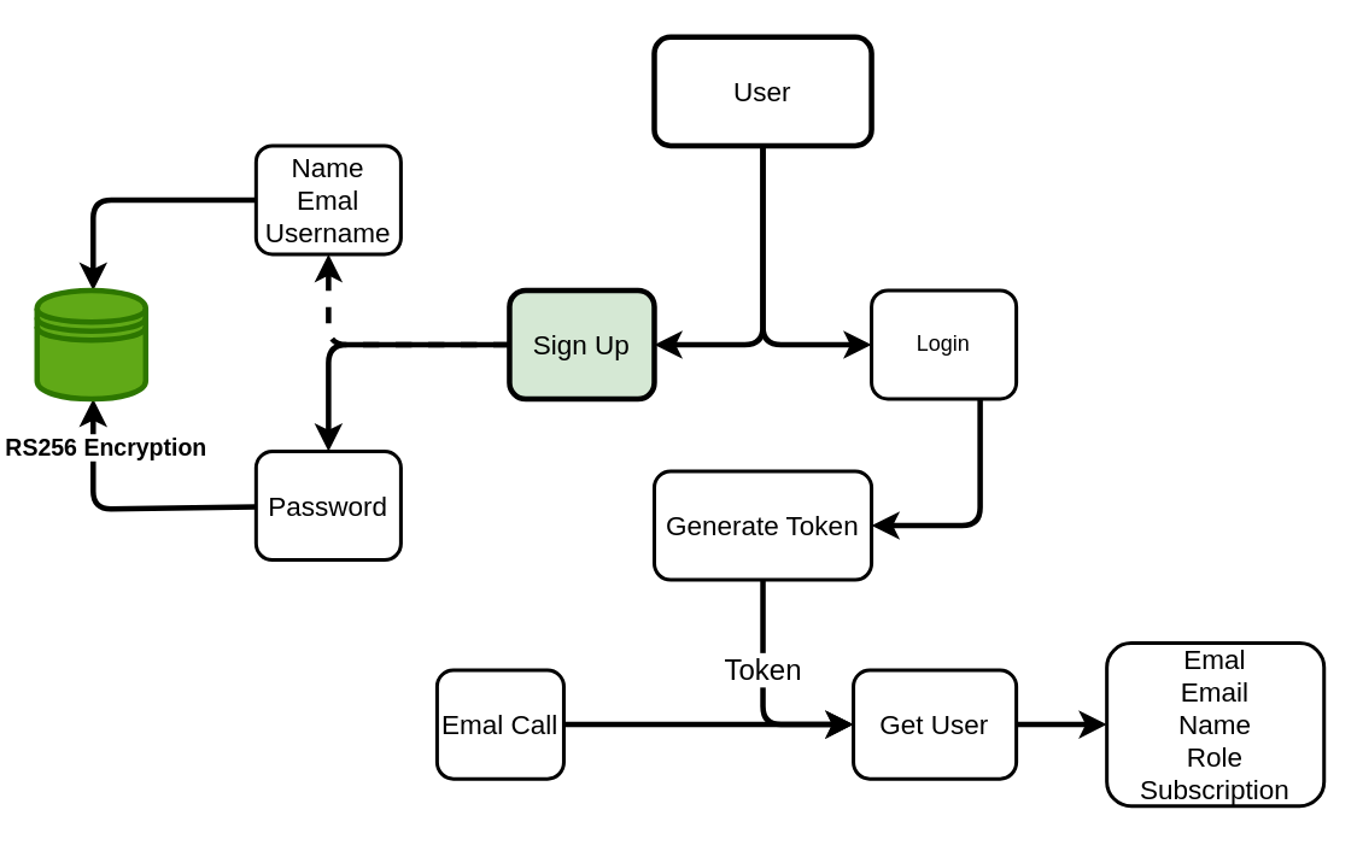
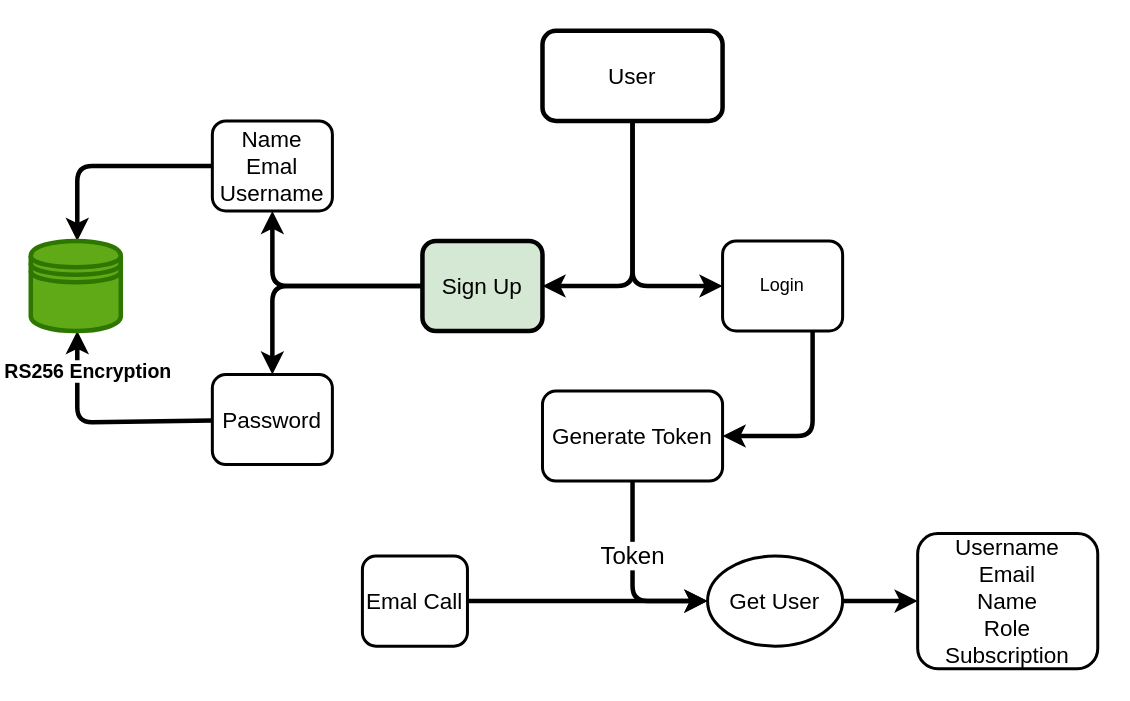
  <mxCell id="0" />
  <mxCell id="1" parent="0" />
  <mxCell id="2" value="" style="edgeStyle=none;html=1;strokeWidth=3;" parent="1" source="4" target="7" edge="1"><mxGeometry relative="1" as="geometry"><Array as="points"><mxPoint x="421" y="190" /></Array></mxGeometry></mxCell>
  <mxCell id="3" style="edgeStyle=none;html=1;exitX=0.5;exitY=1;exitDx=0;exitDy=0;shadow=0;strokeWidth=3;" parent="1" source="4" edge="1"><mxGeometry relative="1" as="geometry"><mxPoint x="481" y="190" as="targetPoint" /><Array as="points"><mxPoint x="421" y="190" /></Array></mxGeometry></mxCell>
  <mxCell id="4" value="&lt;font style=&quot;font-size: 15px;&quot;&gt;User&lt;/font&gt;" style="rounded=1;whiteSpace=wrap;html=1;strokeWidth=3;" parent="1" vertex="1"><mxGeometry x="361" y="20" width="120" height="60" as="geometry" /></mxCell>
- <mxCell id="5" value="" style="edgeStyle=none;html=1;strokeWidth=3;dashed=1;" parent="1" source="7" target="10" edge="1"><mxGeometry relative="1" as="geometry"><Array as="points"><mxPoint x="181" y="190" /></Array></mxGeometry></mxCell>
+ <mxCell id="5" value="" style="edgeStyle=none;html=1;strokeWidth=3;" parent="1" source="7" target="10" edge="1"><mxGeometry relative="1" as="geometry"><Array as="points"><mxPoint x="181" y="190" /></Array></mxGeometry></mxCell>
  <mxCell id="6" value="" style="edgeStyle=none;html=1;strokeWidth=3;" parent="1" source="7" target="12" edge="1"><mxGeometry relative="1" as="geometry"><Array as="points"><mxPoint x="181" y="190" /></Array></mxGeometry></mxCell>
  <mxCell id="7" value="&lt;font style=&quot;font-size: 15px;&quot;&gt;Sign Up&lt;/font&gt;" style="whiteSpace=wrap;html=1;rounded=1;strokeWidth=3;fillColor=#d5e8d4;" parent="1" vertex="1"><mxGeometry x="281" y="160" width="80" height="60" as="geometry" /></mxCell>
  <mxCell id="8" style="edgeStyle=none;html=1;entryX=1;entryY=0.5;entryDx=0;entryDy=0;strokeWidth=3;" parent="1" target="15" edge="1"><mxGeometry relative="1" as="geometry"><mxPoint x="421" y="310" as="targetPoint" /><mxPoint x="541" y="220" as="sourcePoint" /><Array as="points"><mxPoint x="541" y="290" /></Array></mxGeometry></mxCell>
  <mxCell id="9" style="edgeStyle=none;html=1;entryX=0.5;entryY=0;entryDx=0;entryDy=0;strokeWidth=3;" parent="1" source="10" edge="1"><mxGeometry relative="1" as="geometry"><Array as="points"><mxPoint x="51" y="110" /></Array><mxPoint x="51" y="160" as="targetPoint" /></mxGeometry></mxCell>
  <mxCell id="10" value="&lt;font style=&quot;font-size: 15px;&quot;&gt;Name&lt;br&gt;Emal&lt;br&gt;Username&lt;/font&gt;" style="whiteSpace=wrap;html=1;rounded=1;strokeWidth=2;" parent="1" vertex="1"><mxGeometry x="141" y="80" width="80" height="60" as="geometry" /></mxCell>
  <mxCell id="11" value="&lt;b&gt;&lt;font style=&quot;font-size: 13px;&quot;&gt;RS256 Encryption&lt;/font&gt;&lt;/b&gt;" style="edgeStyle=none;html=1;entryX=0.5;entryY=1;entryDx=0;entryDy=0;strokeWidth=3;" parent="1" source="12" edge="1"><mxGeometry x="0.642" y="-7" relative="1" as="geometry"><Array as="points"><mxPoint x="51" y="281" /></Array><mxPoint as="offset" /><mxPoint x="51" y="220" as="targetPoint" /></mxGeometry></mxCell>
  <mxCell id="12" value="&lt;font style=&quot;font-size: 15px;&quot;&gt;Password&lt;/font&gt;" style="whiteSpace=wrap;html=1;rounded=1;strokeWidth=2;" parent="1" vertex="1"><mxGeometry x="141" y="249" width="80" height="60" as="geometry" /></mxCell>
  <mxCell id="13" value="" style="shape=datastore;whiteSpace=wrap;html=1;fillColor=#60a917;fontColor=#ffffff;strokeColor=#2D7600;strokeWidth=3;" parent="1" vertex="1"><mxGeometry x="20" y="160" width="60" height="60" as="geometry" /></mxCell>
  <mxCell id="14" value="&lt;font style=&quot;font-size: 16px;&quot;&gt;Token&lt;/font&gt;" style="edgeStyle=none;html=1;strokeWidth=3;" parent="1" source="15" target="21" edge="1"><mxGeometry x="-0.231" relative="1" as="geometry"><Array as="points"><mxPoint x="421" y="400" /></Array><mxPoint as="offset" /></mxGeometry></mxCell>
  <mxCell id="15" value="&lt;font style=&quot;font-size: 15px;&quot;&gt;Generate Token&lt;/font&gt;" style="rounded=1;whiteSpace=wrap;html=1;strokeWidth=2;" parent="1" vertex="1"><mxGeometry x="361" y="260" width="120" height="60" as="geometry" /></mxCell>
  <mxCell id="16" value="Login" style="rounded=1;whiteSpace=wrap;html=1;strokeWidth=2;" parent="1" vertex="1"><mxGeometry x="481" y="160" width="80" height="60" as="geometry" /></mxCell>
  <mxCell id="17" style="edgeStyle=none;html=1;" parent="1" source="19" edge="1"><mxGeometry relative="1" as="geometry"><mxPoint x="311" y="430" as="targetPoint" /></mxGeometry></mxCell>
  <mxCell id="18" style="edgeStyle=none;html=1;exitX=1;exitY=0.5;exitDx=0;exitDy=0;entryX=0;entryY=0.5;entryDx=0;entryDy=0;strokeWidth=3;" parent="1" source="19" target="21" edge="1"><mxGeometry relative="1" as="geometry" /></mxCell>
  <mxCell id="19" value="&lt;font style=&quot;font-size: 15px;&quot;&gt;Emal Call&lt;/font&gt;" style="rounded=1;whiteSpace=wrap;html=1;strokeWidth=2;" parent="1" vertex="1"><mxGeometry x="241" y="370" width="70" height="60" as="geometry" /></mxCell>
  <mxCell id="20" value="" style="edgeStyle=none;html=1;strokeWidth=3;" parent="1" source="21" target="22" edge="1"><mxGeometry relative="1" as="geometry" /></mxCell>
- <mxCell id="21" value="&lt;font style=&quot;font-size: 15px;&quot;&gt;Get User&lt;/font&gt;" style="rounded=1;whiteSpace=wrap;html=1;strokeWidth=2;" parent="1" vertex="1"><mxGeometry x="471" y="370" width="90" height="60" as="geometry" /></mxCell>
- <mxCell id="22" value="&lt;font style=&quot;font-size: 15px;&quot;&gt;Emal&lt;br&gt;Email&lt;br&gt;Name&lt;br&gt;Role&lt;br&gt;Subscription&lt;/font&gt;" style="rounded=1;whiteSpace=wrap;html=1;strokeWidth=2;" parent="1" vertex="1"><mxGeometry x="611" y="355" width="120" height="90" as="geometry" /></mxCell>
+ <mxCell id="21" value="&lt;font style=&quot;font-size: 15px;&quot;&gt;Get User&lt;/font&gt;" style="ellipse;whiteSpace=wrap;html=1;strokeWidth=2;" parent="1" vertex="1"><mxGeometry x="471" y="370" width="90" height="60" as="geometry" /></mxCell>
+ <mxCell id="22" value="&lt;font style=&quot;font-size: 15px;&quot;&gt;Username&lt;br&gt;Email&lt;br&gt;Name&lt;br&gt;Role&lt;br&gt;Subscription&lt;/font&gt;" style="rounded=1;whiteSpace=wrap;html=1;strokeWidth=2;" parent="1" vertex="1"><mxGeometry x="611" y="355" width="120" height="90" as="geometry" /></mxCell>
